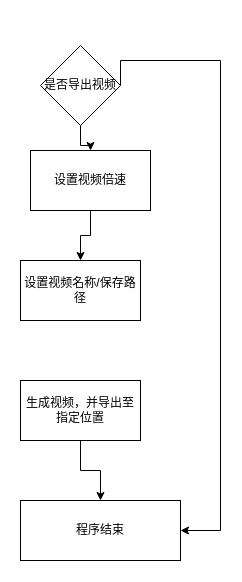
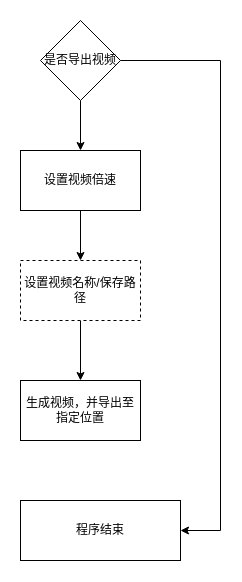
  <mxCell id="0" />
  <mxCell id="1" parent="0" />
  <mxCell id="2" style="edgeStyle=orthogonalEdgeStyle;rounded=0;orthogonalLoop=1;jettySize=auto;html=1;exitX=0.5;exitY=1;exitDx=0;exitDy=0;" edge="1" parent="1" source="4" target="6"><mxGeometry relative="1" as="geometry" /></mxCell>
  <mxCell id="3" style="edgeStyle=orthogonalEdgeStyle;rounded=0;orthogonalLoop=1;jettySize=auto;html=1;entryX=1;entryY=0.5;entryDx=0;entryDy=0;exitX=1;exitY=0.5;exitDx=0;exitDy=0;" edge="1" parent="1" source="4" target="11"><mxGeometry relative="1" as="geometry"><mxPoint x="140" y="60" as="sourcePoint" /><mxPoint x="200" y="530" as="targetPoint" /><Array as="points"><mxPoint x="220" y="60" /><mxPoint x="220" y="530" /></Array></mxGeometry></mxCell>
- <mxCell id="4" value="是否导出视频" style="rhombus;whiteSpace=wrap;html=1;" vertex="1" parent="1"><mxGeometry x="40" y="45" width="80" height="80" as="geometry" /></mxCell>
+ <mxCell id="4" value="是否导出视频" style="rhombus;whiteSpace=wrap;html=1;" vertex="1" parent="1"><mxGeometry x="40" y="20" width="80" height="80" as="geometry" /></mxCell>
  <mxCell id="5" style="edgeStyle=orthogonalEdgeStyle;rounded=0;orthogonalLoop=1;jettySize=auto;html=1;exitX=0.5;exitY=1;exitDx=0;exitDy=0;entryX=0.5;entryY=0;entryDx=0;entryDy=0;" edge="1" parent="1" source="6" target="8"><mxGeometry relative="1" as="geometry" /></mxCell>
- <mxCell id="6" value="设置视频倍速" style="rounded=0;whiteSpace=wrap;html=1;" vertex="1" parent="1"><mxGeometry x="30" y="150" width="120" height="60" as="geometry" /></mxCell>
- <mxCell id="8" value="设置视频名称/保存路径" style="rounded=0;whiteSpace=wrap;html=1;" vertex="1" parent="1"><mxGeometry x="20" y="260" width="120" height="60" as="geometry" /></mxCell>
- <mxCell id="9" style="edgeStyle=orthogonalEdgeStyle;rounded=0;orthogonalLoop=1;jettySize=auto;html=1;exitX=0.5;exitY=1;exitDx=0;exitDy=0;" edge="1" parent="1" source="10" target="11"><mxGeometry relative="1" as="geometry" /></mxCell>
+ <mxCell id="6" value="设置视频倍速" style="rounded=0;whiteSpace=wrap;html=1;" vertex="1" parent="1"><mxGeometry x="20" y="150" width="120" height="60" as="geometry" /></mxCell>
+ <mxCell id="7" style="edgeStyle=orthogonalEdgeStyle;rounded=0;orthogonalLoop=1;jettySize=auto;html=1;exitX=0.5;exitY=1;exitDx=0;exitDy=0;" edge="1" parent="1" source="8" target="10"><mxGeometry relative="1" as="geometry" /></mxCell>
+ <mxCell id="8" value="设置视频名称/保存路径" style="rounded=0;whiteSpace=wrap;html=1;dashed=1;" vertex="1" parent="1"><mxGeometry x="20" y="260" width="120" height="60" as="geometry" /></mxCell>
  <mxCell id="10" value="生成视频，并导出至指定位置" style="rounded=0;whiteSpace=wrap;html=1;" vertex="1" parent="1"><mxGeometry x="20" y="380" width="120" height="60" as="geometry" /></mxCell>
  <mxCell id="11" value="程序结束" style="rounded=0;whiteSpace=wrap;html=1;" vertex="1" parent="1"><mxGeometry x="20" y="500" width="160" height="60" as="geometry" /></mxCell>
